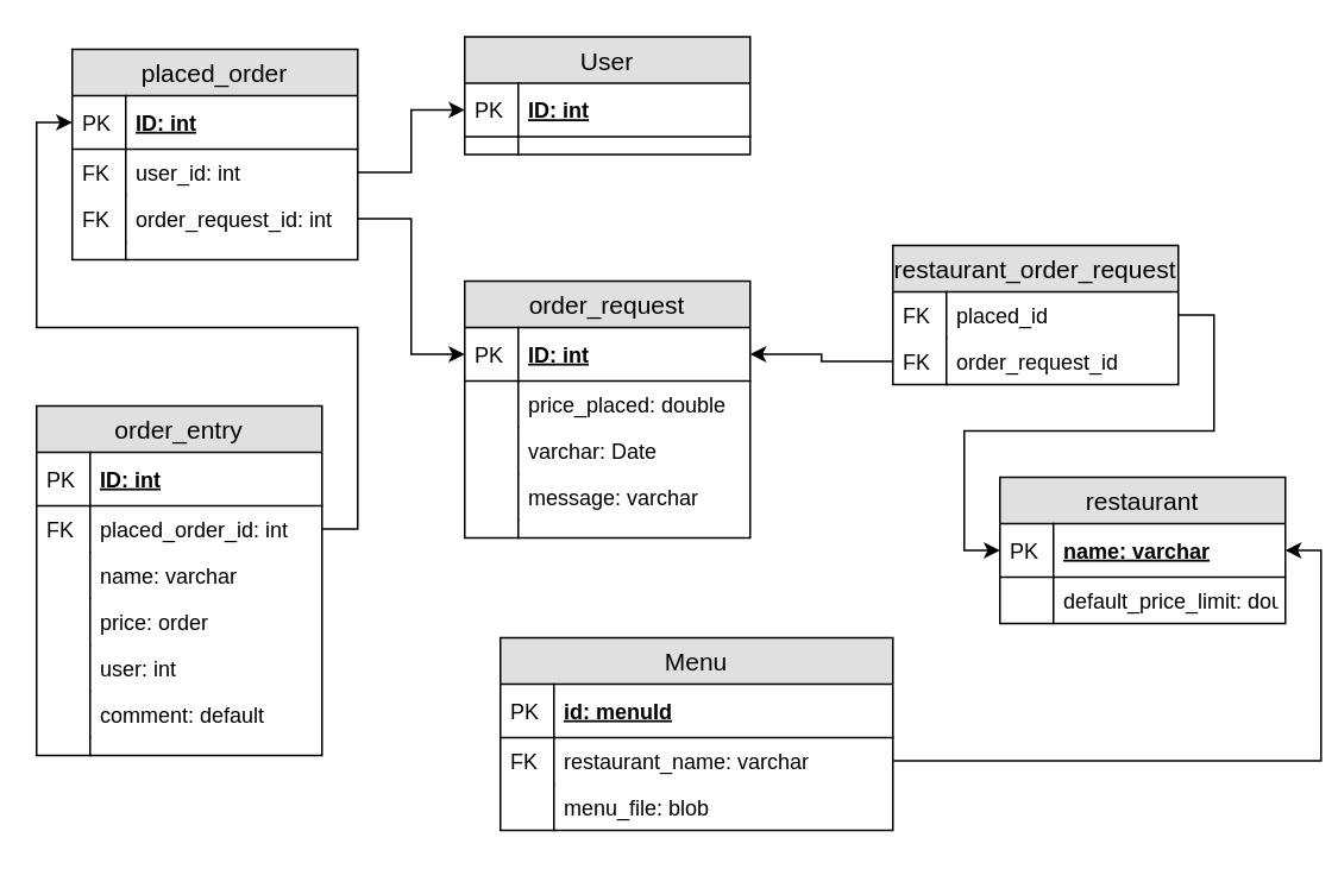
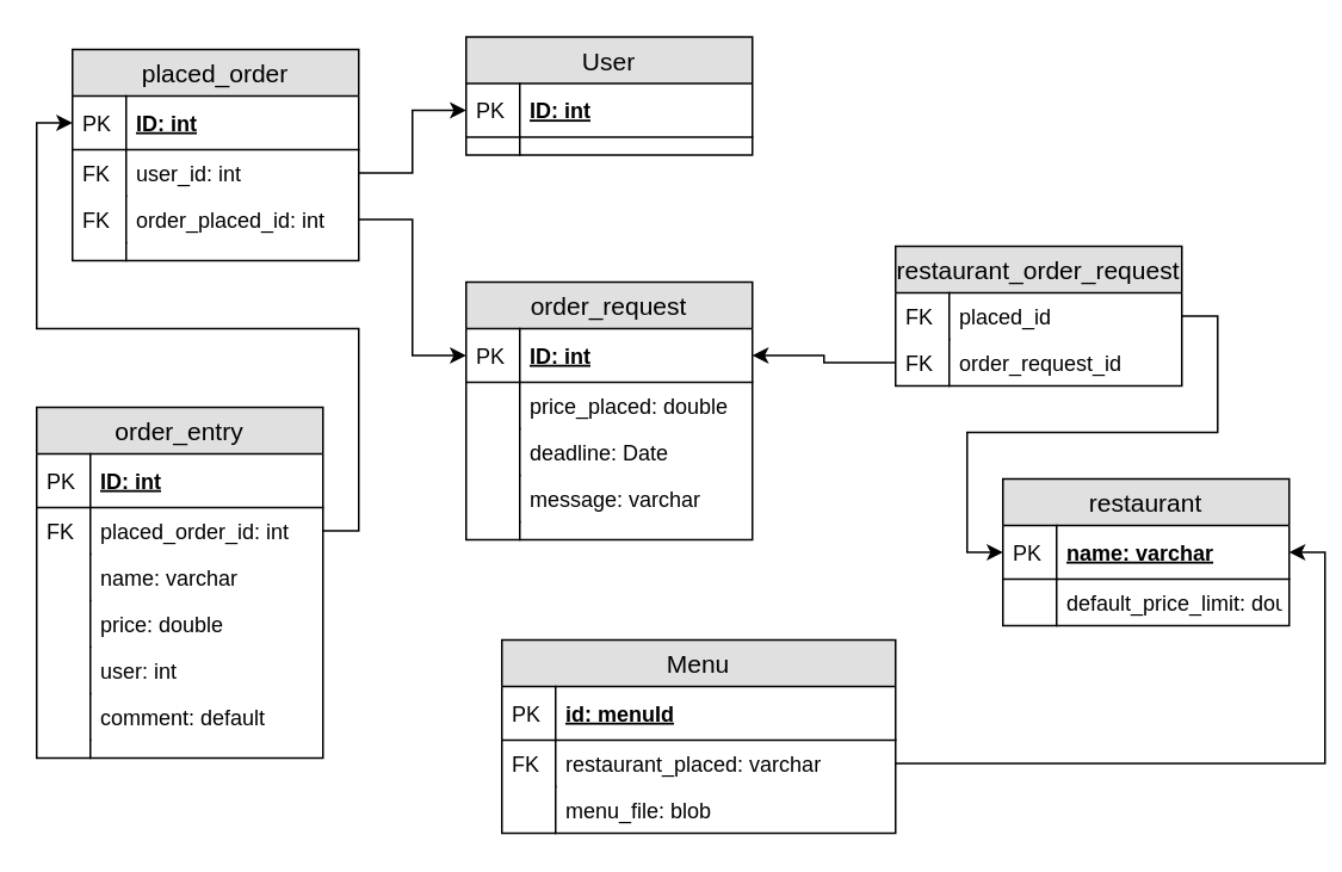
  <mxCell id="0" />
  <mxCell id="1" parent="0" />
  <mxCell id="2" value="order_request" style="swimlane;fontStyle=0;childLayout=stackLayout;horizontal=1;startSize=26;fillColor=#e0e0e0;horizontalStack=0;resizeParent=1;resizeParentMax=0;resizeLast=0;collapsible=1;marginBottom=0;swimlaneFillColor=#ffffff;align=center;fontSize=14;" vertex="1" parent="1"><mxGeometry x="260" y="157" width="160" height="144" as="geometry" /></mxCell>
  <mxCell id="3" value="ID: int" style="shape=partialRectangle;top=0;left=0;right=0;bottom=1;align=left;verticalAlign=middle;fillColor=none;spacingLeft=34;spacingRight=4;overflow=hidden;rotatable=0;points=[[0,0.5],[1,0.5]];portConstraint=eastwest;dropTarget=0;fontStyle=5;fontSize=12;" vertex="1" parent="2"><mxGeometry y="26" width="160" height="30" as="geometry" /></mxCell>
  <mxCell id="4" value="PK" style="shape=partialRectangle;top=0;left=0;bottom=0;fillColor=none;align=left;verticalAlign=middle;spacingLeft=4;spacingRight=4;overflow=hidden;rotatable=0;points=[];portConstraint=eastwest;part=1;fontSize=12;" vertex="1" connectable="0" parent="3"><mxGeometry width="30" height="30" as="geometry" /></mxCell>
  <mxCell id="5" value="price_placed: double" style="shape=partialRectangle;top=0;left=0;right=0;bottom=0;align=left;verticalAlign=top;fillColor=none;spacingLeft=34;spacingRight=4;overflow=hidden;rotatable=0;points=[[0,0.5],[1,0.5]];portConstraint=eastwest;dropTarget=0;fontSize=12;" vertex="1" parent="2"><mxGeometry y="56" width="160" height="26" as="geometry" /></mxCell>
  <mxCell id="6" value="" style="shape=partialRectangle;top=0;left=0;bottom=0;fillColor=none;align=left;verticalAlign=top;spacingLeft=4;spacingRight=4;overflow=hidden;rotatable=0;points=[];portConstraint=eastwest;part=1;fontSize=12;" vertex="1" connectable="0" parent="5"><mxGeometry width="30" height="26" as="geometry" /></mxCell>
- <mxCell id="7" value="varchar: Date" style="shape=partialRectangle;top=0;left=0;right=0;bottom=0;align=left;verticalAlign=top;fillColor=none;spacingLeft=34;spacingRight=4;overflow=hidden;rotatable=0;points=[[0,0.5],[1,0.5]];portConstraint=eastwest;dropTarget=0;fontSize=12;" vertex="1" parent="2"><mxGeometry y="82" width="160" height="26" as="geometry" /></mxCell>
+ <mxCell id="7" value="deadline: Date" style="shape=partialRectangle;top=0;left=0;right=0;bottom=0;align=left;verticalAlign=top;fillColor=none;spacingLeft=34;spacingRight=4;overflow=hidden;rotatable=0;points=[[0,0.5],[1,0.5]];portConstraint=eastwest;dropTarget=0;fontSize=12;" vertex="1" parent="2"><mxGeometry y="82" width="160" height="26" as="geometry" /></mxCell>
  <mxCell id="8" value="" style="shape=partialRectangle;top=0;left=0;bottom=0;fillColor=none;align=left;verticalAlign=top;spacingLeft=4;spacingRight=4;overflow=hidden;rotatable=0;points=[];portConstraint=eastwest;part=1;fontSize=12;" vertex="1" connectable="0" parent="7"><mxGeometry width="30" height="26" as="geometry" /></mxCell>
  <mxCell id="9" value="message: varchar" style="shape=partialRectangle;top=0;left=0;right=0;bottom=0;align=left;verticalAlign=top;fillColor=none;spacingLeft=34;spacingRight=4;overflow=hidden;rotatable=0;points=[[0,0.5],[1,0.5]];portConstraint=eastwest;dropTarget=0;fontSize=12;" vertex="1" parent="2"><mxGeometry y="108" width="160" height="26" as="geometry" /></mxCell>
  <mxCell id="10" value="" style="shape=partialRectangle;top=0;left=0;bottom=0;fillColor=none;align=left;verticalAlign=top;spacingLeft=4;spacingRight=4;overflow=hidden;rotatable=0;points=[];portConstraint=eastwest;part=1;fontSize=12;" vertex="1" connectable="0" parent="9"><mxGeometry width="30" height="26" as="geometry" /></mxCell>
  <mxCell id="11" value="" style="shape=partialRectangle;top=0;left=0;right=0;bottom=0;align=left;verticalAlign=top;fillColor=none;spacingLeft=34;spacingRight=4;overflow=hidden;rotatable=0;points=[[0,0.5],[1,0.5]];portConstraint=eastwest;dropTarget=0;fontSize=12;" vertex="1" parent="2"><mxGeometry y="134" width="160" height="10" as="geometry" /></mxCell>
  <mxCell id="12" value="" style="shape=partialRectangle;top=0;left=0;bottom=0;fillColor=none;align=left;verticalAlign=top;spacingLeft=4;spacingRight=4;overflow=hidden;rotatable=0;points=[];portConstraint=eastwest;part=1;fontSize=12;" vertex="1" connectable="0" parent="11"><mxGeometry width="30" height="10" as="geometry" /></mxCell>
  <mxCell id="13" value="order_entry" style="swimlane;fontStyle=0;childLayout=stackLayout;horizontal=1;startSize=26;fillColor=#e0e0e0;horizontalStack=0;resizeParent=1;resizeParentMax=0;resizeLast=0;collapsible=1;marginBottom=0;swimlaneFillColor=#ffffff;align=center;fontSize=14;" vertex="1" parent="1"><mxGeometry x="20" y="227" width="160" height="196" as="geometry" /></mxCell>
  <mxCell id="14" value="ID: int" style="shape=partialRectangle;top=0;left=0;right=0;bottom=1;align=left;verticalAlign=middle;fillColor=none;spacingLeft=34;spacingRight=4;overflow=hidden;rotatable=0;points=[[0,0.5],[1,0.5]];portConstraint=eastwest;dropTarget=0;fontStyle=5;fontSize=12;" vertex="1" parent="13"><mxGeometry y="26" width="160" height="30" as="geometry" /></mxCell>
  <mxCell id="15" value="PK" style="shape=partialRectangle;top=0;left=0;bottom=0;fillColor=none;align=left;verticalAlign=middle;spacingLeft=4;spacingRight=4;overflow=hidden;rotatable=0;points=[];portConstraint=eastwest;part=1;fontSize=12;" vertex="1" connectable="0" parent="14"><mxGeometry width="30" height="30" as="geometry" /></mxCell>
  <mxCell id="16" value="placed_order_id: int" style="shape=partialRectangle;top=0;left=0;right=0;bottom=0;align=left;verticalAlign=top;fillColor=none;spacingLeft=34;spacingRight=4;overflow=hidden;rotatable=0;points=[[0,0.5],[1,0.5]];portConstraint=eastwest;dropTarget=0;fontSize=12;" vertex="1" parent="13"><mxGeometry y="56" width="160" height="26" as="geometry" /></mxCell>
  <mxCell id="17" value="FK" style="shape=partialRectangle;top=0;left=0;bottom=0;fillColor=none;align=left;verticalAlign=top;spacingLeft=4;spacingRight=4;overflow=hidden;rotatable=0;points=[];portConstraint=eastwest;part=1;fontSize=12;" vertex="1" connectable="0" parent="16"><mxGeometry width="30" height="26" as="geometry" /></mxCell>
  <mxCell id="18" value="name: varchar" style="shape=partialRectangle;top=0;left=0;right=0;bottom=0;align=left;verticalAlign=top;fillColor=none;spacingLeft=34;spacingRight=4;overflow=hidden;rotatable=0;points=[[0,0.5],[1,0.5]];portConstraint=eastwest;dropTarget=0;fontSize=12;" vertex="1" parent="13"><mxGeometry y="82" width="160" height="26" as="geometry" /></mxCell>
  <mxCell id="19" value="" style="shape=partialRectangle;top=0;left=0;bottom=0;fillColor=none;align=left;verticalAlign=top;spacingLeft=4;spacingRight=4;overflow=hidden;rotatable=0;points=[];portConstraint=eastwest;part=1;fontSize=12;" vertex="1" connectable="0" parent="18"><mxGeometry width="30" height="26" as="geometry" /></mxCell>
- <mxCell id="20" value="price: order" style="shape=partialRectangle;top=0;left=0;right=0;bottom=0;align=left;verticalAlign=top;fillColor=none;spacingLeft=34;spacingRight=4;overflow=hidden;rotatable=0;points=[[0,0.5],[1,0.5]];portConstraint=eastwest;dropTarget=0;fontSize=12;" vertex="1" parent="13"><mxGeometry y="108" width="160" height="26" as="geometry" /></mxCell>
+ <mxCell id="20" value="price: double" style="shape=partialRectangle;top=0;left=0;right=0;bottom=0;align=left;verticalAlign=top;fillColor=none;spacingLeft=34;spacingRight=4;overflow=hidden;rotatable=0;points=[[0,0.5],[1,0.5]];portConstraint=eastwest;dropTarget=0;fontSize=12;" vertex="1" parent="13"><mxGeometry y="108" width="160" height="26" as="geometry" /></mxCell>
  <mxCell id="21" value="" style="shape=partialRectangle;top=0;left=0;bottom=0;fillColor=none;align=left;verticalAlign=top;spacingLeft=4;spacingRight=4;overflow=hidden;rotatable=0;points=[];portConstraint=eastwest;part=1;fontSize=12;" vertex="1" connectable="0" parent="20"><mxGeometry width="30" height="26" as="geometry" /></mxCell>
  <mxCell id="22" value="user: int" style="shape=partialRectangle;top=0;left=0;right=0;bottom=0;align=left;verticalAlign=top;fillColor=none;spacingLeft=34;spacingRight=4;overflow=hidden;rotatable=0;points=[[0,0.5],[1,0.5]];portConstraint=eastwest;dropTarget=0;fontSize=12;" vertex="1" parent="13"><mxGeometry y="134" width="160" height="26" as="geometry" /></mxCell>
  <mxCell id="23" value="" style="shape=partialRectangle;top=0;left=0;bottom=0;fillColor=none;align=left;verticalAlign=top;spacingLeft=4;spacingRight=4;overflow=hidden;rotatable=0;points=[];portConstraint=eastwest;part=1;fontSize=12;" vertex="1" connectable="0" parent="22"><mxGeometry width="30" height="26" as="geometry" /></mxCell>
  <mxCell id="24" value="comment: default" style="shape=partialRectangle;top=0;left=0;right=0;bottom=0;align=left;verticalAlign=top;fillColor=none;spacingLeft=34;spacingRight=4;overflow=hidden;rotatable=0;points=[[0,0.5],[1,0.5]];portConstraint=eastwest;dropTarget=0;fontSize=12;" vertex="1" parent="13"><mxGeometry y="160" width="160" height="26" as="geometry" /></mxCell>
  <mxCell id="25" value="" style="shape=partialRectangle;top=0;left=0;bottom=0;fillColor=none;align=left;verticalAlign=top;spacingLeft=4;spacingRight=4;overflow=hidden;rotatable=0;points=[];portConstraint=eastwest;part=1;fontSize=12;" vertex="1" connectable="0" parent="24"><mxGeometry width="30" height="26" as="geometry" /></mxCell>
  <mxCell id="26" value="" style="shape=partialRectangle;top=0;left=0;right=0;bottom=0;align=left;verticalAlign=top;fillColor=none;spacingLeft=34;spacingRight=4;overflow=hidden;rotatable=0;points=[[0,0.5],[1,0.5]];portConstraint=eastwest;dropTarget=0;fontSize=12;" vertex="1" parent="13"><mxGeometry y="186" width="160" height="10" as="geometry" /></mxCell>
  <mxCell id="27" value="" style="shape=partialRectangle;top=0;left=0;bottom=0;fillColor=none;align=left;verticalAlign=top;spacingLeft=4;spacingRight=4;overflow=hidden;rotatable=0;points=[];portConstraint=eastwest;part=1;fontSize=12;" vertex="1" connectable="0" parent="26"><mxGeometry width="30" height="10" as="geometry" /></mxCell>
  <mxCell id="28" value="placed_order" style="swimlane;fontStyle=0;childLayout=stackLayout;horizontal=1;startSize=26;fillColor=#e0e0e0;horizontalStack=0;resizeParent=1;resizeParentMax=0;resizeLast=0;collapsible=1;marginBottom=0;swimlaneFillColor=#ffffff;align=center;fontSize=14;" vertex="1" parent="1"><mxGeometry x="40" y="27" width="160" height="118" as="geometry" /></mxCell>
  <mxCell id="29" value="ID: int" style="shape=partialRectangle;top=0;left=0;right=0;bottom=1;align=left;verticalAlign=middle;fillColor=none;spacingLeft=34;spacingRight=4;overflow=hidden;rotatable=0;points=[[0,0.5],[1,0.5]];portConstraint=eastwest;dropTarget=0;fontStyle=5;fontSize=12;" vertex="1" parent="28"><mxGeometry y="26" width="160" height="30" as="geometry" /></mxCell>
  <mxCell id="30" value="PK" style="shape=partialRectangle;top=0;left=0;bottom=0;fillColor=none;align=left;verticalAlign=middle;spacingLeft=4;spacingRight=4;overflow=hidden;rotatable=0;points=[];portConstraint=eastwest;part=1;fontSize=12;" vertex="1" connectable="0" parent="29"><mxGeometry width="30" height="30" as="geometry" /></mxCell>
  <mxCell id="31" value="user_id: int" style="shape=partialRectangle;top=0;left=0;right=0;bottom=0;align=left;verticalAlign=top;fillColor=none;spacingLeft=34;spacingRight=4;overflow=hidden;rotatable=0;points=[[0,0.5],[1,0.5]];portConstraint=eastwest;dropTarget=0;fontSize=12;" vertex="1" parent="28"><mxGeometry y="56" width="160" height="26" as="geometry" /></mxCell>
  <mxCell id="32" value="FK" style="shape=partialRectangle;top=0;left=0;bottom=0;fillColor=none;align=left;verticalAlign=top;spacingLeft=4;spacingRight=4;overflow=hidden;rotatable=0;points=[];portConstraint=eastwest;part=1;fontSize=12;" vertex="1" connectable="0" parent="31"><mxGeometry width="30" height="26" as="geometry" /></mxCell>
- <mxCell id="33" value="order_request_id: int" style="shape=partialRectangle;top=0;left=0;right=0;bottom=0;align=left;verticalAlign=top;fillColor=none;spacingLeft=34;spacingRight=4;overflow=hidden;rotatable=0;points=[[0,0.5],[1,0.5]];portConstraint=eastwest;dropTarget=0;fontSize=12;" vertex="1" parent="28"><mxGeometry y="82" width="160" height="26" as="geometry" /></mxCell>
+ <mxCell id="33" value="order_placed_id: int" style="shape=partialRectangle;top=0;left=0;right=0;bottom=0;align=left;verticalAlign=top;fillColor=none;spacingLeft=34;spacingRight=4;overflow=hidden;rotatable=0;points=[[0,0.5],[1,0.5]];portConstraint=eastwest;dropTarget=0;fontSize=12;" vertex="1" parent="28"><mxGeometry y="82" width="160" height="26" as="geometry" /></mxCell>
  <mxCell id="34" value="FK" style="shape=partialRectangle;top=0;left=0;bottom=0;fillColor=none;align=left;verticalAlign=top;spacingLeft=4;spacingRight=4;overflow=hidden;rotatable=0;points=[];portConstraint=eastwest;part=1;fontSize=12;" vertex="1" connectable="0" parent="33"><mxGeometry width="30" height="26" as="geometry" /></mxCell>
  <mxCell id="35" value="" style="shape=partialRectangle;top=0;left=0;right=0;bottom=0;align=left;verticalAlign=top;fillColor=none;spacingLeft=34;spacingRight=4;overflow=hidden;rotatable=0;points=[[0,0.5],[1,0.5]];portConstraint=eastwest;dropTarget=0;fontSize=12;" vertex="1" parent="28"><mxGeometry y="108" width="160" height="10" as="geometry" /></mxCell>
  <mxCell id="36" value="" style="shape=partialRectangle;top=0;left=0;bottom=0;fillColor=none;align=left;verticalAlign=top;spacingLeft=4;spacingRight=4;overflow=hidden;rotatable=0;points=[];portConstraint=eastwest;part=1;fontSize=12;" vertex="1" connectable="0" parent="35"><mxGeometry width="30" height="10" as="geometry" /></mxCell>
  <mxCell id="37" style="edgeStyle=orthogonalEdgeStyle;rounded=0;orthogonalLoop=1;jettySize=auto;html=1;entryX=0;entryY=0.5;entryDx=0;entryDy=0;" edge="1" parent="1" source="16" target="29"><mxGeometry relative="1" as="geometry" /></mxCell>
  <mxCell id="38" value="User" style="swimlane;fontStyle=0;childLayout=stackLayout;horizontal=1;startSize=26;fillColor=#e0e0e0;horizontalStack=0;resizeParent=1;resizeParentMax=0;resizeLast=0;collapsible=1;marginBottom=0;swimlaneFillColor=#ffffff;align=center;fontSize=14;" vertex="1" parent="1"><mxGeometry x="260" y="20" width="160" height="66" as="geometry" /></mxCell>
  <mxCell id="39" value="ID: int" style="shape=partialRectangle;top=0;left=0;right=0;bottom=1;align=left;verticalAlign=middle;fillColor=none;spacingLeft=34;spacingRight=4;overflow=hidden;rotatable=0;points=[[0,0.5],[1,0.5]];portConstraint=eastwest;dropTarget=0;fontStyle=5;fontSize=12;" vertex="1" parent="38"><mxGeometry y="26" width="160" height="30" as="geometry" /></mxCell>
  <mxCell id="40" value="PK" style="shape=partialRectangle;top=0;left=0;bottom=0;fillColor=none;align=left;verticalAlign=middle;spacingLeft=4;spacingRight=4;overflow=hidden;rotatable=0;points=[];portConstraint=eastwest;part=1;fontSize=12;" vertex="1" connectable="0" parent="39"><mxGeometry width="30" height="30" as="geometry" /></mxCell>
  <mxCell id="41" value="" style="shape=partialRectangle;top=0;left=0;right=0;bottom=0;align=left;verticalAlign=top;fillColor=none;spacingLeft=34;spacingRight=4;overflow=hidden;rotatable=0;points=[[0,0.5],[1,0.5]];portConstraint=eastwest;dropTarget=0;fontSize=12;" vertex="1" parent="38"><mxGeometry y="56" width="160" height="10" as="geometry" /></mxCell>
  <mxCell id="42" value="" style="shape=partialRectangle;top=0;left=0;bottom=0;fillColor=none;align=left;verticalAlign=top;spacingLeft=4;spacingRight=4;overflow=hidden;rotatable=0;points=[];portConstraint=eastwest;part=1;fontSize=12;" vertex="1" connectable="0" parent="41"><mxGeometry width="30" height="10" as="geometry" /></mxCell>
  <mxCell id="43" style="edgeStyle=orthogonalEdgeStyle;rounded=0;orthogonalLoop=1;jettySize=auto;html=1;entryX=0;entryY=0.5;entryDx=0;entryDy=0;" edge="1" parent="1" source="31" target="39"><mxGeometry relative="1" as="geometry" /></mxCell>
  <mxCell id="44" style="edgeStyle=orthogonalEdgeStyle;rounded=0;orthogonalLoop=1;jettySize=auto;html=1;entryX=0;entryY=0.5;entryDx=0;entryDy=0;" edge="1" parent="1" source="33" target="3"><mxGeometry relative="1" as="geometry" /></mxCell>
  <mxCell id="45" value="restaurant" style="swimlane;fontStyle=0;childLayout=stackLayout;horizontal=1;startSize=26;fillColor=#e0e0e0;horizontalStack=0;resizeParent=1;resizeParentMax=0;resizeLast=0;collapsible=1;marginBottom=0;swimlaneFillColor=#ffffff;align=center;fontSize=14;" vertex="1" parent="1"><mxGeometry x="560" y="267" width="160" height="82" as="geometry" /></mxCell>
  <mxCell id="46" value="name: varchar" style="shape=partialRectangle;top=0;left=0;right=0;bottom=1;align=left;verticalAlign=middle;fillColor=none;spacingLeft=34;spacingRight=4;overflow=hidden;rotatable=0;points=[[0,0.5],[1,0.5]];portConstraint=eastwest;dropTarget=0;fontStyle=5;fontSize=12;" vertex="1" parent="45"><mxGeometry y="26" width="160" height="30" as="geometry" /></mxCell>
  <mxCell id="47" value="PK" style="shape=partialRectangle;top=0;left=0;bottom=0;fillColor=none;align=left;verticalAlign=middle;spacingLeft=4;spacingRight=4;overflow=hidden;rotatable=0;points=[];portConstraint=eastwest;part=1;fontSize=12;" vertex="1" connectable="0" parent="46"><mxGeometry width="30" height="30" as="geometry" /></mxCell>
  <mxCell id="48" value="default_price_limit: double" style="shape=partialRectangle;top=0;left=0;right=0;bottom=0;align=left;verticalAlign=top;fillColor=none;spacingLeft=34;spacingRight=4;overflow=hidden;rotatable=0;points=[[0,0.5],[1,0.5]];portConstraint=eastwest;dropTarget=0;fontSize=12;" vertex="1" parent="45"><mxGeometry y="56" width="160" height="26" as="geometry" /></mxCell>
  <mxCell id="49" value="" style="shape=partialRectangle;top=0;left=0;bottom=0;fillColor=none;align=left;verticalAlign=top;spacingLeft=4;spacingRight=4;overflow=hidden;rotatable=0;points=[];portConstraint=eastwest;part=1;fontSize=12;" vertex="1" connectable="0" parent="48"><mxGeometry width="30" height="26" as="geometry" /></mxCell>
  <mxCell id="50" value="Menu" style="swimlane;fontStyle=0;childLayout=stackLayout;horizontal=1;startSize=26;fillColor=#e0e0e0;horizontalStack=0;resizeParent=1;resizeParentMax=0;resizeLast=0;collapsible=1;marginBottom=0;swimlaneFillColor=#ffffff;align=center;fontSize=14;" vertex="1" parent="1"><mxGeometry x="280" y="357" width="220" height="108" as="geometry" /></mxCell>
  <mxCell id="51" value="id: menuId" style="shape=partialRectangle;top=0;left=0;right=0;bottom=1;align=left;verticalAlign=middle;fillColor=none;spacingLeft=34;spacingRight=4;overflow=hidden;rotatable=0;points=[[0,0.5],[1,0.5]];portConstraint=eastwest;dropTarget=0;fontStyle=5;fontSize=12;" vertex="1" parent="50"><mxGeometry y="26" width="220" height="30" as="geometry" /></mxCell>
  <mxCell id="52" value="PK" style="shape=partialRectangle;top=0;left=0;bottom=0;fillColor=none;align=left;verticalAlign=middle;spacingLeft=4;spacingRight=4;overflow=hidden;rotatable=0;points=[];portConstraint=eastwest;part=1;fontSize=12;" vertex="1" connectable="0" parent="51"><mxGeometry width="30" height="30" as="geometry" /></mxCell>
- <mxCell id="53" value="restaurant_name: varchar" style="shape=partialRectangle;top=0;left=0;right=0;bottom=0;align=left;verticalAlign=top;fillColor=none;spacingLeft=34;spacingRight=4;overflow=hidden;rotatable=0;points=[[0,0.5],[1,0.5]];portConstraint=eastwest;dropTarget=0;fontSize=12;" vertex="1" parent="50"><mxGeometry y="56" width="220" height="26" as="geometry" /></mxCell>
+ <mxCell id="53" value="restaurant_placed: varchar" style="shape=partialRectangle;top=0;left=0;right=0;bottom=0;align=left;verticalAlign=top;fillColor=none;spacingLeft=34;spacingRight=4;overflow=hidden;rotatable=0;points=[[0,0.5],[1,0.5]];portConstraint=eastwest;dropTarget=0;fontSize=12;" vertex="1" parent="50"><mxGeometry y="56" width="220" height="26" as="geometry" /></mxCell>
  <mxCell id="54" value="FK" style="shape=partialRectangle;top=0;left=0;bottom=0;fillColor=none;align=left;verticalAlign=top;spacingLeft=4;spacingRight=4;overflow=hidden;rotatable=0;points=[];portConstraint=eastwest;part=1;fontSize=12;" vertex="1" connectable="0" parent="53"><mxGeometry width="30" height="26" as="geometry" /></mxCell>
  <mxCell id="55" value="menu_file: blob" style="shape=partialRectangle;top=0;left=0;right=0;bottom=0;align=left;verticalAlign=top;fillColor=none;spacingLeft=34;spacingRight=4;overflow=hidden;rotatable=0;points=[[0,0.5],[1,0.5]];portConstraint=eastwest;dropTarget=0;fontSize=12;" vertex="1" parent="50"><mxGeometry y="82" width="220" height="26" as="geometry" /></mxCell>
  <mxCell id="56" value="" style="shape=partialRectangle;top=0;left=0;bottom=0;fillColor=none;align=left;verticalAlign=top;spacingLeft=4;spacingRight=4;overflow=hidden;rotatable=0;points=[];portConstraint=eastwest;part=1;fontSize=12;" vertex="1" connectable="0" parent="55"><mxGeometry width="30" height="26" as="geometry" /></mxCell>
  <mxCell id="57" value="restaurant_order_request" style="swimlane;fontStyle=0;childLayout=stackLayout;horizontal=1;startSize=26;fillColor=#e0e0e0;horizontalStack=0;resizeParent=1;resizeParentMax=0;resizeLast=0;collapsible=1;marginBottom=0;swimlaneFillColor=#ffffff;align=center;fontSize=14;" vertex="1" parent="1"><mxGeometry x="500" y="137" width="160" height="78" as="geometry" /></mxCell>
  <mxCell id="58" value="placed_id" style="shape=partialRectangle;top=0;left=0;right=0;bottom=0;align=left;verticalAlign=top;fillColor=none;spacingLeft=34;spacingRight=4;overflow=hidden;rotatable=0;points=[[0,0.5],[1,0.5]];portConstraint=eastwest;dropTarget=0;fontSize=12;" vertex="1" parent="57"><mxGeometry y="26" width="160" height="26" as="geometry" /></mxCell>
  <mxCell id="59" value="FK" style="shape=partialRectangle;top=0;left=0;bottom=0;fillColor=none;align=left;verticalAlign=top;spacingLeft=4;spacingRight=4;overflow=hidden;rotatable=0;points=[];portConstraint=eastwest;part=1;fontSize=12;" vertex="1" connectable="0" parent="58"><mxGeometry width="30" height="26" as="geometry" /></mxCell>
  <mxCell id="60" value="order_request_id" style="shape=partialRectangle;top=0;left=0;right=0;bottom=0;align=left;verticalAlign=top;fillColor=none;spacingLeft=34;spacingRight=4;overflow=hidden;rotatable=0;points=[[0,0.5],[1,0.5]];portConstraint=eastwest;dropTarget=0;fontSize=12;" vertex="1" parent="57"><mxGeometry y="52" width="160" height="26" as="geometry" /></mxCell>
  <mxCell id="61" value="FK" style="shape=partialRectangle;top=0;left=0;bottom=0;fillColor=none;align=left;verticalAlign=top;spacingLeft=4;spacingRight=4;overflow=hidden;rotatable=0;points=[];portConstraint=eastwest;part=1;fontSize=12;" vertex="1" connectable="0" parent="60"><mxGeometry width="30" height="26" as="geometry" /></mxCell>
  <mxCell id="62" style="edgeStyle=orthogonalEdgeStyle;rounded=0;orthogonalLoop=1;jettySize=auto;html=1;" edge="1" parent="1" source="60" target="3"><mxGeometry relative="1" as="geometry" /></mxCell>
  <mxCell id="63" style="edgeStyle=orthogonalEdgeStyle;rounded=0;orthogonalLoop=1;jettySize=auto;html=1;entryX=0;entryY=0.5;entryDx=0;entryDy=0;" edge="1" parent="1" source="58" target="46"><mxGeometry relative="1" as="geometry" /></mxCell>
  <mxCell id="64" style="edgeStyle=orthogonalEdgeStyle;rounded=0;orthogonalLoop=1;jettySize=auto;html=1;entryX=1;entryY=0.5;entryDx=0;entryDy=0;" edge="1" parent="1" source="53" target="46"><mxGeometry relative="1" as="geometry" /></mxCell>
